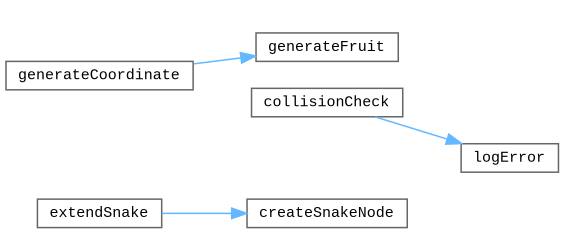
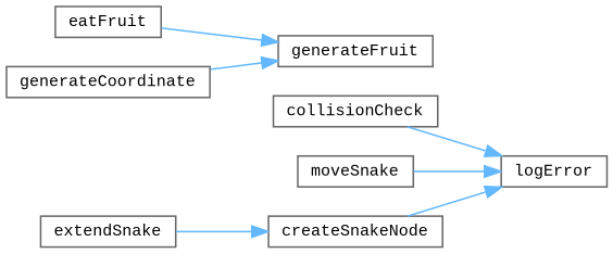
  digraph {
    fontname="Liberation Mono"
    rankdir=LR
    node [color=grey40 fillcolor=white fontname="Liberation Mono" fontsize=10 shape=box style=filled]
    edge [color=steelblue1 fontname="Liberation Mono" fontsize=10 labelfontname=Helvetica labelfontsize=10 style=solid]
    n1 [height=0.2 label=collisionCheck width=0.4]
    n2 [height=0.2 label=logError width=0.4]
+   n3 [height=0.2 label=eatFruit width=0.4]
    n4 [height=0.2 label=generateFruit width=0.4]
+   n5 [height=0.2 label=moveSnake width=0.4]
    n6 [height=0.2 label=extendSnake width=0.4]
    n7 [height=0.2 label=createSnakeNode width=0.4]
    n8 [height=0.2 label=generateCoordinate width=0.4]
    n1 -> n2
+   n3 -> n4
+   n5 -> n2
    n6 -> n7
+   n7 -> n2
    n8 -> n4
  }
